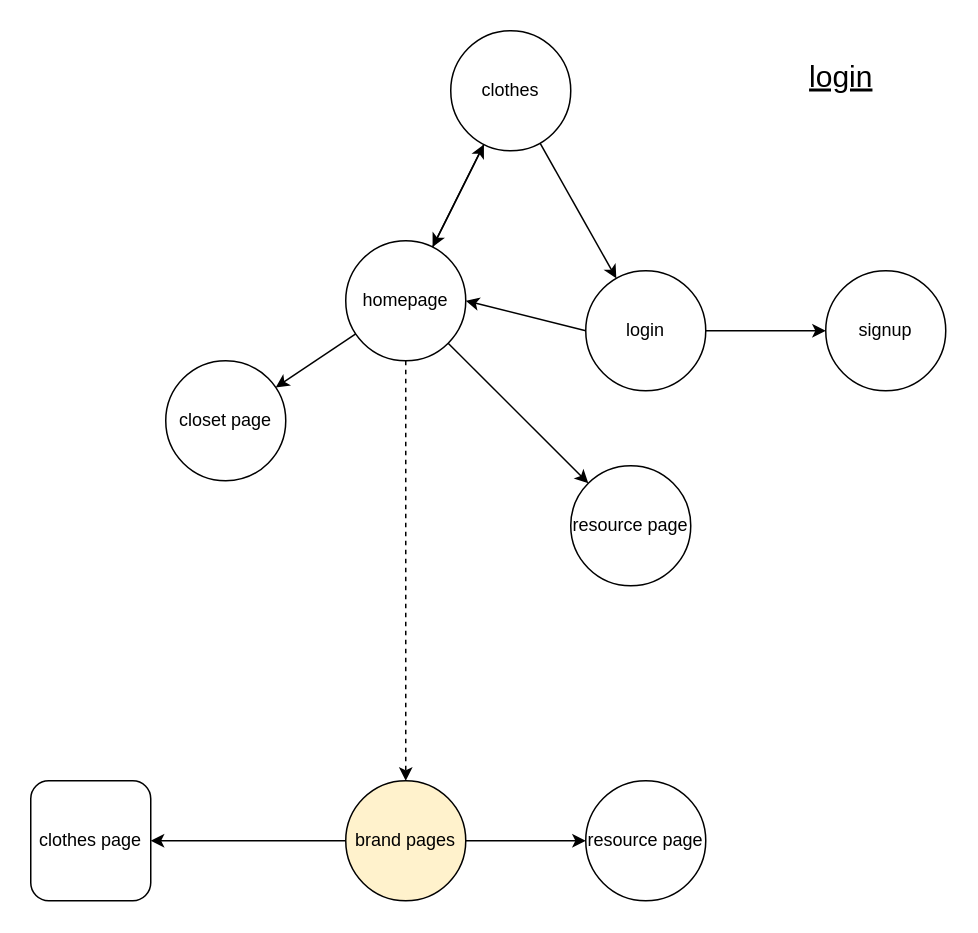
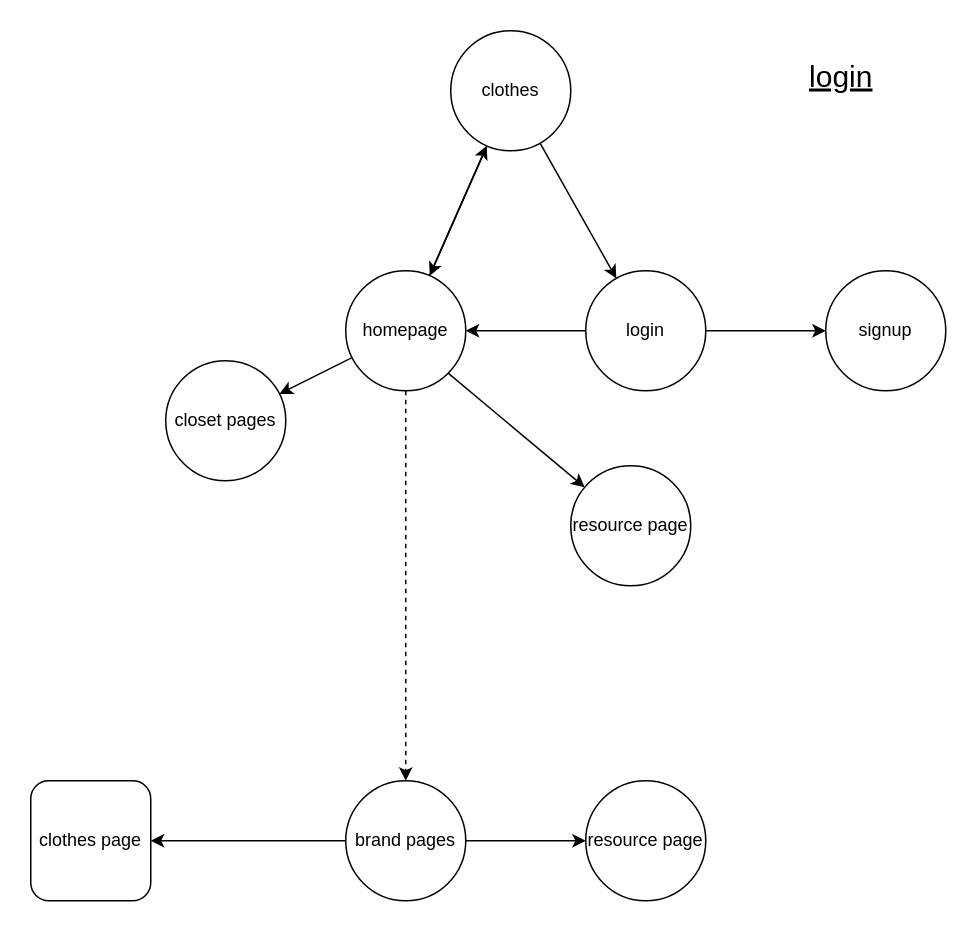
  <mxCell id="0" />
  <mxCell id="1" parent="0" />
  <mxCell id="2" value="" style="edgeStyle=none;html=1;" edge="1" parent="1" source="4" target="6"><mxGeometry relative="1" as="geometry" /></mxCell>
  <mxCell id="3" value="" style="edgeStyle=none;html=1;" edge="1" parent="1" source="4" target="12"><mxGeometry relative="1" as="geometry" /></mxCell>
  <mxCell id="4" value="clothes" style="ellipse;whiteSpace=wrap;html=1;" vertex="1" parent="1"><mxGeometry x="300" width="80" height="80" as="geometry" y="20" /></mxCell>
  <mxCell id="5" value="" style="edgeStyle=none;html=1;" edge="1" parent="1" source="6" target="7"><mxGeometry relative="1" as="geometry" /></mxCell>
  <mxCell id="6" value="login" style="ellipse;whiteSpace=wrap;html=1;" vertex="1" parent="1"><mxGeometry x="390" y="180" width="80" height="80" as="geometry" /></mxCell>
  <mxCell id="7" value="signup" style="ellipse;whiteSpace=wrap;html=1;" vertex="1" parent="1"><mxGeometry x="550" y="180" width="80" height="80" as="geometry" /></mxCell>
  <mxCell id="8" value="" style="edgeStyle=none;html=1;dashed=1;" edge="1" parent="1" source="12" target="15"><mxGeometry relative="1" as="geometry" /></mxCell>
  <mxCell id="9" value="" style="edgeStyle=none;html=1;" edge="1" parent="1" source="12" target="19"><mxGeometry relative="1" as="geometry" /></mxCell>
  <mxCell id="10" value="" style="edgeStyle=none;html=1;entryX=1;entryY=0.5;entryDx=0;entryDy=0;exitX=0;exitY=0.5;exitDx=0;exitDy=0;" edge="1" parent="1" source="6" target="12"><mxGeometry relative="1" as="geometry"><mxPoint x="370" y="180" as="sourcePoint" /></mxGeometry></mxCell>
  <mxCell id="11" value="" style="edgeStyle=none;html=1;" edge="1" parent="1" source="12" target="4"><mxGeometry relative="1" as="geometry" /></mxCell>
- <mxCell id="12" value="homepage" style="ellipse;whiteSpace=wrap;html=1;" vertex="1" parent="1"><mxGeometry x="230" y="160" width="80" height="80" as="geometry" /></mxCell>
+ <mxCell id="12" value="homepage" style="ellipse;whiteSpace=wrap;html=1;" vertex="1" parent="1"><mxGeometry x="230" y="180" width="80" height="80" as="geometry" /></mxCell>
  <mxCell id="13" value="" style="edgeStyle=none;html=1;" edge="1" parent="1" source="15" target="17"><mxGeometry relative="1" as="geometry" /></mxCell>
  <mxCell id="14" value="" style="edgeStyle=none;html=1;" edge="1" parent="1" source="15" target="18"><mxGeometry relative="1" as="geometry" /></mxCell>
- <mxCell id="15" value="brand pages" style="ellipse;whiteSpace=wrap;html=1;fillColor=#fff2cc;" vertex="1" parent="1"><mxGeometry x="230" y="520" width="80" height="80" as="geometry" /></mxCell>
+ <mxCell id="15" value="brand pages" style="ellipse;whiteSpace=wrap;html=1;" vertex="1" parent="1"><mxGeometry x="230" y="520" width="80" height="80" as="geometry" /></mxCell>
  <mxCell id="16" value="" style="edgeStyle=none;html=1;exitX=1;exitY=1;exitDx=0;exitDy=0;" edge="1" parent="1" source="12" target="20"><mxGeometry relative="1" as="geometry" /></mxCell>
  <mxCell id="17" value="resource page" style="ellipse;whiteSpace=wrap;html=1;" vertex="1" parent="1"><mxGeometry x="390" y="520" width="80" height="80" as="geometry" /></mxCell>
  <mxCell id="18" value="clothes page" style="whiteSpace=wrap;html=1;rounded=1;" vertex="1" parent="1"><mxGeometry x="20" y="520" width="80" height="80" as="geometry" /></mxCell>
- <mxCell id="19" value="closet page" style="ellipse;whiteSpace=wrap;html=1;" vertex="1" parent="1"><mxGeometry x="110" y="240" width="80" height="80" as="geometry" /></mxCell>
+ <mxCell id="19" value="closet pages" style="ellipse;whiteSpace=wrap;html=1;" vertex="1" parent="1"><mxGeometry x="110" y="240" width="80" height="80" as="geometry" /></mxCell>
  <mxCell id="20" value="resource page" style="ellipse;whiteSpace=wrap;html=1;" vertex="1" parent="1"><mxGeometry x="380" y="310" width="80" height="80" as="geometry" /></mxCell>
  <mxCell id="21" value="&lt;span style=&quot;font-size: 20px&quot;&gt;&lt;u&gt;login&lt;/u&gt;&lt;/span&gt;" style="text;html=1;align=center;verticalAlign=middle;resizable=0;points=[];autosize=1;strokeColor=none;fillColor=none;" vertex="1" parent="1"><mxGeometry x="530" y="40" width="60" height="20" as="geometry" /></mxCell>
